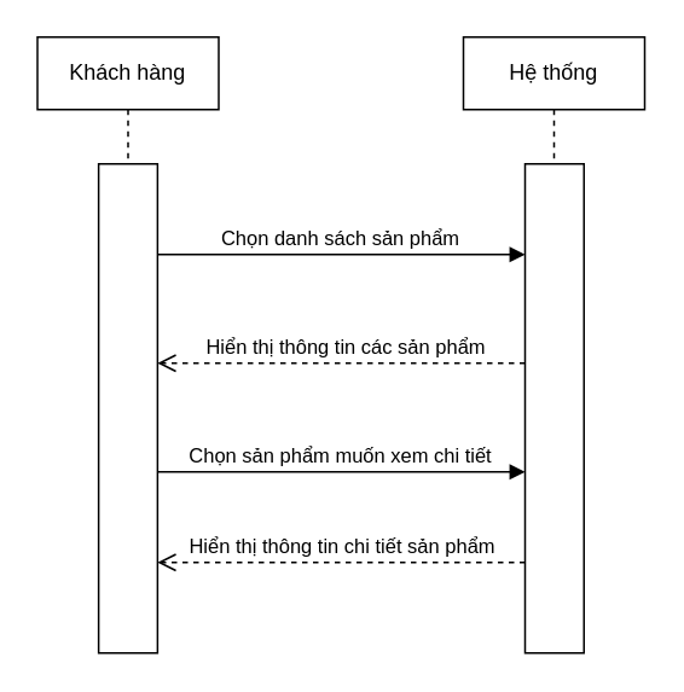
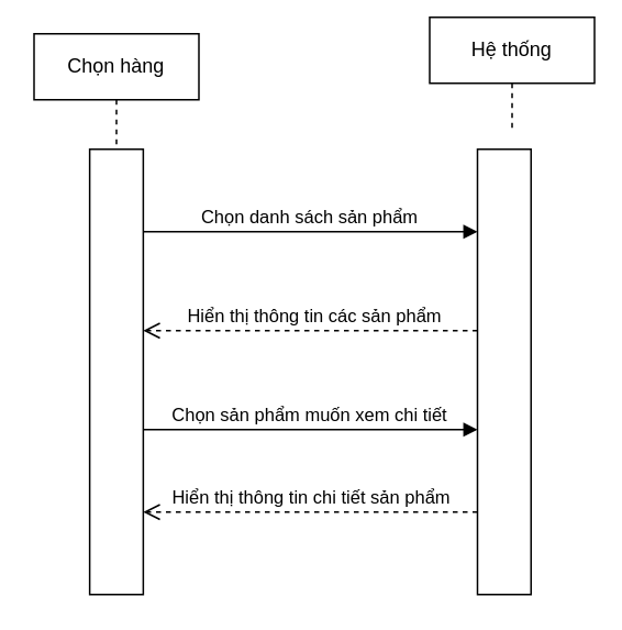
  <mxCell id="0" />
  <mxCell id="1" parent="0" />
- <mxCell id="2" value="Khách hàng" style="shape=umlLifeline;perimeter=lifelinePerimeter;whiteSpace=wrap;html=1;container=1;dropTarget=0;collapsible=0;recursiveResize=0;outlineConnect=0;portConstraint=eastwest;newEdgeStyle={&quot;curved&quot;:0,&quot;rounded&quot;:0};" parent="1" vertex="1"><mxGeometry x="20" y="20" width="100" height="70" as="geometry" /></mxCell>
- <mxCell id="3" value="Hệ thống" style="shape=umlLifeline;perimeter=lifelinePerimeter;whiteSpace=wrap;html=1;container=1;dropTarget=0;collapsible=0;recursiveResize=0;outlineConnect=0;portConstraint=eastwest;newEdgeStyle={&quot;curved&quot;:0,&quot;rounded&quot;:0};" parent="1" vertex="1"><mxGeometry x="255" y="20" width="100" height="70" as="geometry" /></mxCell>
+ <mxCell id="2" value="Chọn hàng" style="shape=umlLifeline;perimeter=lifelinePerimeter;whiteSpace=wrap;html=1;container=1;dropTarget=0;collapsible=0;recursiveResize=0;outlineConnect=0;portConstraint=eastwest;newEdgeStyle={&quot;curved&quot;:0,&quot;rounded&quot;:0};" parent="1" vertex="1"><mxGeometry x="20" y="20" width="100" height="70" as="geometry" /></mxCell>
+ <mxCell id="3" value="Hệ thống" style="shape=umlLifeline;perimeter=lifelinePerimeter;whiteSpace=wrap;html=1;container=1;dropTarget=0;collapsible=0;recursiveResize=0;outlineConnect=0;portConstraint=eastwest;newEdgeStyle={&quot;curved&quot;:0,&quot;rounded&quot;:0};" parent="1" vertex="1"><mxGeometry x="260" y="10" width="100" height="70" as="geometry" /></mxCell>
  <mxCell id="4" value="" style="html=1;points=[[0,0,0,0,5],[0,1,0,0,-5],[1,0,0,0,5],[1,1,0,0,-5]];perimeter=orthogonalPerimeter;outlineConnect=0;targetShapes=umlLifeline;portConstraint=eastwest;newEdgeStyle={&quot;curved&quot;:0,&quot;rounded&quot;:0};" parent="1" vertex="1"><mxGeometry x="53.75" y="90" width="32.5" height="270" as="geometry" /></mxCell>
  <mxCell id="5" value="" style="html=1;points=[[0,0,0,0,5],[0,1,0,0,-5],[1,0,0,0,5],[1,1,0,0,-5]];perimeter=orthogonalPerimeter;outlineConnect=0;targetShapes=umlLifeline;portConstraint=eastwest;newEdgeStyle={&quot;curved&quot;:0,&quot;rounded&quot;:0};" parent="1" vertex="1"><mxGeometry x="289" y="90" width="32.5" height="270" as="geometry" /></mxCell>
  <mxCell id="6" value="Hiển thị thông tin các sản phẩm" style="html=1;verticalAlign=bottom;endArrow=open;dashed=1;endSize=8;curved=0;rounded=0;" parent="1" source="5" edge="1"><mxGeometry x="-0.023" relative="1" as="geometry"><mxPoint x="166.25" y="200" as="sourcePoint" /><mxPoint x="86.25" y="200" as="targetPoint" /><mxPoint as="offset" /></mxGeometry></mxCell>
  <mxCell id="7" value="Chọn danh sách sản phẩm" style="html=1;verticalAlign=bottom;endArrow=block;curved=0;rounded=0;" parent="1" target="5" edge="1"><mxGeometry width="80" relative="1" as="geometry"><mxPoint x="86.25" y="140" as="sourcePoint" /><mxPoint x="166.25" y="140" as="targetPoint" /><Array as="points"><mxPoint x="136.25" y="140" /></Array></mxGeometry></mxCell>
  <mxCell id="8" value="Chọn sản phẩm muốn xem chi tiết" style="html=1;verticalAlign=bottom;endArrow=block;curved=0;rounded=0;" parent="1" edge="1"><mxGeometry width="80" relative="1" as="geometry"><mxPoint x="86.25" y="260" as="sourcePoint" /><mxPoint x="289" y="260" as="targetPoint" /><Array as="points"><mxPoint x="136.25" y="260" /></Array></mxGeometry></mxCell>
  <mxCell id="9" value="Hiển thị thông tin chi tiết sản phẩm" style="html=1;verticalAlign=bottom;endArrow=open;dashed=1;endSize=8;curved=0;rounded=0;" parent="1" source="5" edge="1"><mxGeometry relative="1" as="geometry"><mxPoint x="166.25" y="310" as="sourcePoint" /><mxPoint x="86.25" y="310" as="targetPoint" /></mxGeometry></mxCell>
